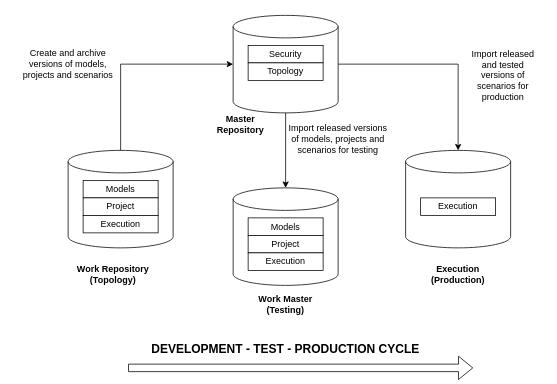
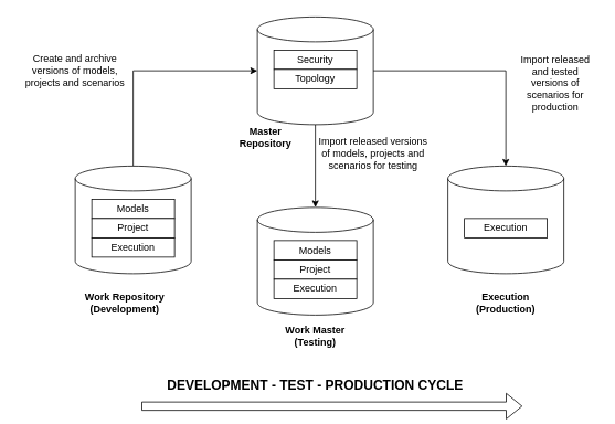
  <mxCell id="0" />
  <mxCell id="1" parent="0" />
  <mxCell id="2" value="Master Repository" style="text;html=1;strokeColor=none;fillColor=none;align=center;verticalAlign=middle;whiteSpace=wrap;rounded=0;fontStyle=1" parent="1" vertex="1"><mxGeometry x="290" y="150" width="60" height="30" as="geometry" /></mxCell>
  <mxCell id="3" value="" style="group" parent="1" vertex="1" connectable="0"><mxGeometry x="540" y="200" width="140" height="130" as="geometry" /></mxCell>
  <mxCell id="4" value="" style="shape=cylinder3;whiteSpace=wrap;html=1;boundedLbl=1;backgroundOutline=1;size=15;" parent="3" vertex="1"><mxGeometry width="140" height="130" as="geometry" /></mxCell>
  <mxCell id="5" value="Execution" style="rounded=0;whiteSpace=wrap;html=1;" parent="3" vertex="1"><mxGeometry x="20" y="63.33" width="100" height="23.333" as="geometry" /></mxCell>
  <mxCell id="6" value="" style="group" parent="1" vertex="1" connectable="0"><mxGeometry x="90" y="200" width="140" height="130" as="geometry" /></mxCell>
  <mxCell id="7" value="" style="shape=cylinder3;whiteSpace=wrap;html=1;boundedLbl=1;backgroundOutline=1;size=15;" parent="6" vertex="1"><mxGeometry width="140" height="130" as="geometry" /></mxCell>
  <mxCell id="8" value="" style="group" parent="6" vertex="1" connectable="0"><mxGeometry x="20" y="40" width="100" height="70" as="geometry" /></mxCell>
  <mxCell id="9" value="Models" style="rounded=0;whiteSpace=wrap;html=1;" parent="8" vertex="1"><mxGeometry width="100" height="23.333" as="geometry" /></mxCell>
  <mxCell id="10" value="Project" style="rounded=0;whiteSpace=wrap;html=1;" parent="8" vertex="1"><mxGeometry y="23.333" width="100" height="23.333" as="geometry" /></mxCell>
  <mxCell id="11" value="Execution" style="rounded=0;whiteSpace=wrap;html=1;" parent="8" vertex="1"><mxGeometry y="46.667" width="100" height="23.333" as="geometry" /></mxCell>
  <mxCell id="12" value="" style="group" parent="1" vertex="1" connectable="0"><mxGeometry x="310" y="20" width="140" height="130" as="geometry" /></mxCell>
  <mxCell id="13" value="" style="shape=cylinder3;whiteSpace=wrap;html=1;boundedLbl=1;backgroundOutline=1;size=15;" parent="12" vertex="1"><mxGeometry width="140" height="130" as="geometry" /></mxCell>
  <mxCell id="14" value="" style="group" parent="12" vertex="1" connectable="0"><mxGeometry x="20" y="40" width="100" height="70" as="geometry" /></mxCell>
  <mxCell id="15" value="Security" style="rounded=0;whiteSpace=wrap;html=1;" parent="14" vertex="1"><mxGeometry width="100" height="23.333" as="geometry" /></mxCell>
  <mxCell id="16" value="Topology" style="rounded=0;whiteSpace=wrap;html=1;" parent="14" vertex="1"><mxGeometry y="23.333" width="100" height="23.333" as="geometry" /></mxCell>
  <mxCell id="17" value="" style="group" parent="1" vertex="1" connectable="0"><mxGeometry x="310" y="250" width="140" height="130" as="geometry" /></mxCell>
  <mxCell id="18" value="" style="shape=cylinder3;whiteSpace=wrap;html=1;boundedLbl=1;backgroundOutline=1;size=15;" parent="17" vertex="1"><mxGeometry width="140" height="130" as="geometry" /></mxCell>
  <mxCell id="19" value="" style="group" parent="17" vertex="1" connectable="0"><mxGeometry x="20" y="40" width="100" height="70" as="geometry" /></mxCell>
  <mxCell id="20" value="Models" style="rounded=0;whiteSpace=wrap;html=1;" parent="19" vertex="1"><mxGeometry width="100" height="23.333" as="geometry" /></mxCell>
  <mxCell id="21" value="Project" style="rounded=0;whiteSpace=wrap;html=1;" parent="19" vertex="1"><mxGeometry y="23.333" width="100" height="23.333" as="geometry" /></mxCell>
  <mxCell id="22" value="Execution" style="rounded=0;whiteSpace=wrap;html=1;" parent="19" vertex="1"><mxGeometry y="46.667" width="100" height="23.333" as="geometry" /></mxCell>
- <mxCell id="23" value="&lt;div&gt;Work Repository&lt;/div&gt;&lt;div&gt;(Topology)&lt;/div&gt;" style="text;html=1;strokeColor=none;fillColor=none;align=center;verticalAlign=middle;whiteSpace=wrap;rounded=0;fontStyle=1" parent="1" vertex="1"><mxGeometry x="100" y="350" width="100" height="30" as="geometry" /></mxCell>
+ <mxCell id="23" value="&lt;div&gt;Work Repository&lt;/div&gt;&lt;div&gt;(Development)&lt;/div&gt;" style="text;html=1;strokeColor=none;fillColor=none;align=center;verticalAlign=middle;whiteSpace=wrap;rounded=0;fontStyle=1" parent="1" vertex="1"><mxGeometry x="100" y="350" width="100" height="30" as="geometry" /></mxCell>
  <mxCell id="24" value="&lt;div&gt;Work Master&lt;/div&gt;&lt;div&gt;(Testing)&lt;/div&gt;" style="text;html=1;strokeColor=none;fillColor=none;align=center;verticalAlign=middle;whiteSpace=wrap;rounded=0;fontStyle=1" parent="1" vertex="1"><mxGeometry x="330" y="390" width="100" height="30" as="geometry" /></mxCell>
  <mxCell id="25" value="&lt;div&gt;Execution&lt;br&gt;&lt;/div&gt;&lt;div&gt;(Production)&lt;/div&gt;" style="text;html=1;strokeColor=none;fillColor=none;align=center;verticalAlign=middle;whiteSpace=wrap;rounded=0;fontStyle=1" parent="1" vertex="1"><mxGeometry x="560" y="350" width="100" height="30" as="geometry" /></mxCell>
  <mxCell id="26" style="edgeStyle=orthogonalEdgeStyle;rounded=0;orthogonalLoop=1;jettySize=auto;html=1;exitX=0.5;exitY=1;exitDx=0;exitDy=0;exitPerimeter=0;" parent="1" source="13" target="18" edge="1"><mxGeometry relative="1" as="geometry" /></mxCell>
  <mxCell id="27" value="Import released versions of models, projects and scenarios for testing" style="text;html=1;strokeColor=none;fillColor=none;align=center;verticalAlign=middle;whiteSpace=wrap;rounded=0;" parent="1" vertex="1"><mxGeometry x="380" y="170" width="140" height="30" as="geometry" /></mxCell>
  <mxCell id="28" value="Create and archive versions of models, projects and scenarios" style="text;html=1;strokeColor=none;fillColor=none;align=center;verticalAlign=middle;whiteSpace=wrap;rounded=0;" parent="1" vertex="1"><mxGeometry x="20" y="70" width="140" height="30" as="geometry" /></mxCell>
  <mxCell id="29" style="edgeStyle=orthogonalEdgeStyle;rounded=0;orthogonalLoop=1;jettySize=auto;html=1;exitX=0.5;exitY=0;exitDx=0;exitDy=0;exitPerimeter=0;entryX=0;entryY=0.5;entryDx=0;entryDy=0;entryPerimeter=0;" parent="1" source="7" target="13" edge="1"><mxGeometry relative="1" as="geometry" /></mxCell>
  <mxCell id="30" value="Import released and tested versions of scenarios for production" style="text;html=1;strokeColor=none;fillColor=none;align=center;verticalAlign=middle;whiteSpace=wrap;rounded=0;" parent="1" vertex="1"><mxGeometry x="620" y="80" width="100" height="40" as="geometry" /></mxCell>
  <mxCell id="31" style="edgeStyle=orthogonalEdgeStyle;rounded=0;orthogonalLoop=1;jettySize=auto;html=1;exitX=1;exitY=0.5;exitDx=0;exitDy=0;exitPerimeter=0;entryX=0.5;entryY=0;entryDx=0;entryDy=0;entryPerimeter=0;" parent="1" source="13" target="4" edge="1"><mxGeometry relative="1" as="geometry" /></mxCell>
  <mxCell id="32" value="" style="shape=flexArrow;endArrow=classic;html=1;rounded=0;" parent="1" edge="1"><mxGeometry width="50" height="50" relative="1" as="geometry"><mxPoint x="170" y="490" as="sourcePoint" /><mxPoint x="630" y="490" as="targetPoint" /></mxGeometry></mxCell>
  <mxCell id="33" value="&lt;font style=&quot;font-size: 16px&quot;&gt;&lt;b&gt;DEVELOPMENT - TEST - PRODUCTION CYCLE&lt;/b&gt;&lt;/font&gt;" style="text;html=1;strokeColor=none;fillColor=none;align=center;verticalAlign=middle;whiteSpace=wrap;rounded=0;" parent="1" vertex="1"><mxGeometry x="180" y="450" width="400" height="30" as="geometry" /></mxCell>
